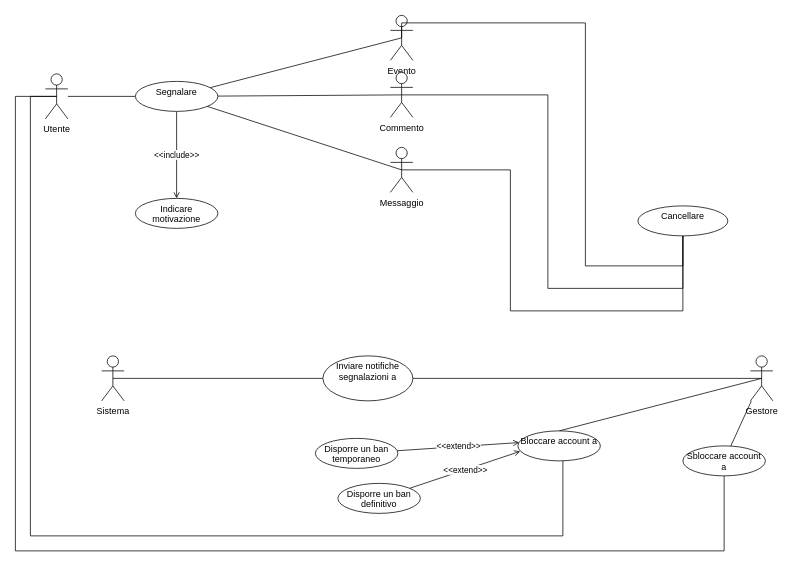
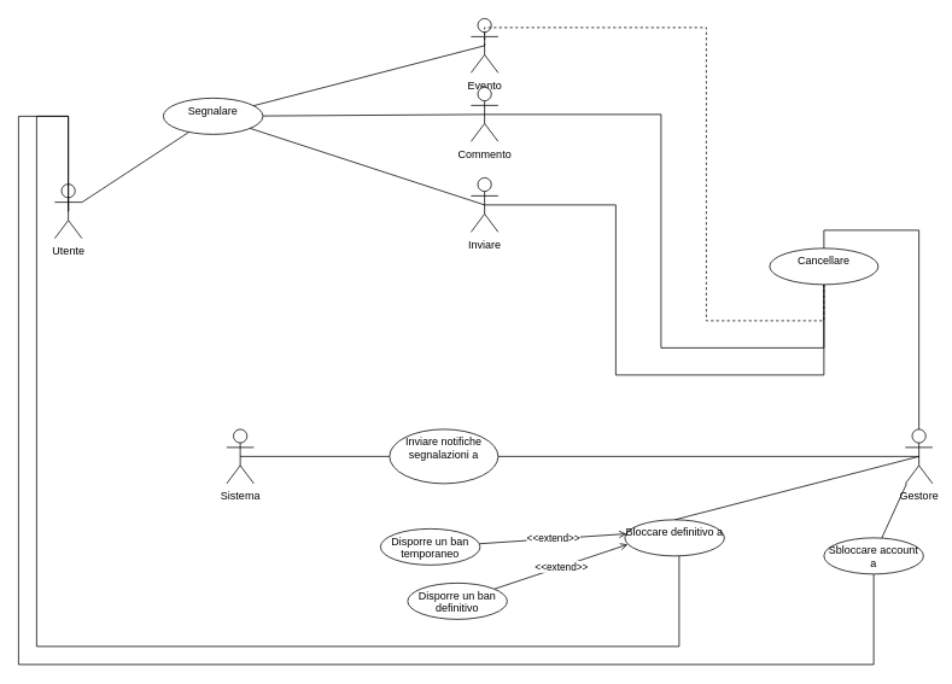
  <mxCell id="0" />
  <mxCell id="1" parent="0" />
  <mxCell id="2" value="" style="rounded=0;orthogonalLoop=1;jettySize=auto;html=1;endArrow=none;endFill=0;" parent="1" source="3" target="8" edge="1"><mxGeometry relative="1" as="geometry" /></mxCell>
- <mxCell id="3" value="Utente" style="shape=umlActor;verticalLabelPosition=bottom;verticalAlign=top;html=1;outlineConnect=0;" parent="1" vertex="1"><mxGeometry x="60" y="98" width="30" height="60" as="geometry" /></mxCell>
- <mxCell id="4" value="&amp;lt;&amp;lt;include&amp;gt;&amp;gt;" style="edgeStyle=none;rounded=0;orthogonalLoop=1;jettySize=auto;html=1;entryX=0.5;entryY=0;entryDx=0;entryDy=0;endArrow=open;endFill=0;" parent="1" source="8" target="9" edge="1"><mxGeometry relative="1" as="geometry" /></mxCell>
+ <mxCell id="3" value="Utente" style="shape=umlActor;verticalLabelPosition=bottom;verticalAlign=top;html=1;outlineConnect=0;" parent="1" vertex="1"><mxGeometry x="60" y="203" width="30" height="60" as="geometry" /></mxCell>
  <mxCell id="5" style="rounded=0;orthogonalLoop=1;jettySize=auto;html=1;entryX=0.5;entryY=0.5;entryDx=0;entryDy=0;entryPerimeter=0;endArrow=none;endFill=0;" parent="1" source="8" target="20" edge="1"><mxGeometry relative="1" as="geometry" /></mxCell>
  <mxCell id="6" style="edgeStyle=none;rounded=0;orthogonalLoop=1;jettySize=auto;html=1;entryX=0.5;entryY=0.5;entryDx=0;entryDy=0;entryPerimeter=0;endArrow=none;endFill=0;" parent="1" source="8" target="21" edge="1"><mxGeometry relative="1" as="geometry" /></mxCell>
  <mxCell id="7" style="edgeStyle=none;rounded=0;orthogonalLoop=1;jettySize=auto;html=1;entryX=0.5;entryY=0.5;entryDx=0;entryDy=0;entryPerimeter=0;endArrow=none;endFill=0;" parent="1" source="8" target="22" edge="1"><mxGeometry relative="1" as="geometry" /></mxCell>
  <mxCell id="8" value="Segnalare" style="ellipse;whiteSpace=wrap;html=1;verticalAlign=top;" parent="1" vertex="1"><mxGeometry x="180" y="108" width="110" height="40" as="geometry" /></mxCell>
- <mxCell id="9" value="Indicare motivazione" style="ellipse;whiteSpace=wrap;html=1;verticalAlign=top;" parent="1" vertex="1"><mxGeometry x="180" y="264" width="110" height="40" as="geometry" /></mxCell>
  <mxCell id="10" style="edgeStyle=none;rounded=0;orthogonalLoop=1;jettySize=auto;html=1;endArrow=none;endFill=0;exitX=0.5;exitY=0.5;exitDx=0;exitDy=0;exitPerimeter=0;" parent="1" source="11" target="13" edge="1"><mxGeometry relative="1" as="geometry" /></mxCell>
- <mxCell id="11" value="Sistema" style="shape=umlActor;verticalLabelPosition=bottom;verticalAlign=top;html=1;outlineConnect=0;" parent="1" vertex="1"><mxGeometry x="135" y="474" width="30" height="60" as="geometry" /></mxCell>
+ <mxCell id="11" value="Sistema" style="shape=umlActor;verticalLabelPosition=bottom;verticalAlign=top;html=1;outlineConnect=0;" parent="1" vertex="1"><mxGeometry x="250" y="474" width="30" height="60" as="geometry" /></mxCell>
  <mxCell id="12" style="edgeStyle=none;rounded=0;orthogonalLoop=1;jettySize=auto;html=1;entryX=0.5;entryY=0.5;entryDx=0;entryDy=0;entryPerimeter=0;endArrow=none;endFill=0;" parent="1" source="13" target="16" edge="1"><mxGeometry relative="1" as="geometry" /></mxCell>
  <mxCell id="13" value="Inviare notifiche segnalazioni a" style="ellipse;whiteSpace=wrap;html=1;verticalAlign=top;" parent="1" vertex="1"><mxGeometry x="430" y="474" width="120" height="60" as="geometry" /></mxCell>
  <mxCell id="14" style="edgeStyle=none;rounded=0;orthogonalLoop=1;jettySize=auto;html=1;endArrow=none;endFill=0;entryX=0.5;entryY=0;entryDx=0;entryDy=0;exitX=0.5;exitY=0.5;exitDx=0;exitDy=0;exitPerimeter=0;" parent="1" source="16" target="19" edge="1"><mxGeometry relative="1" as="geometry"><mxPoint x="860" y="334" as="targetPoint" /></mxGeometry></mxCell>
+ <mxCell id="15" value="" style="edgeStyle=orthogonalEdgeStyle;rounded=0;orthogonalLoop=1;jettySize=auto;html=1;endArrow=none;endFill=0;entryX=0.5;entryY=0;entryDx=0;entryDy=0;" parent="1" source="16" target="26" edge="1"><mxGeometry relative="1" as="geometry"><Array as="points"><mxPoint x="1015" y="254" /><mxPoint x="910" y="254" /></Array></mxGeometry></mxCell>
  <mxCell id="16" value="Gestore" style="shape=umlActor;verticalLabelPosition=bottom;verticalAlign=top;html=1;outlineConnect=0;" parent="1" vertex="1"><mxGeometry x="1000" y="474" width="30" height="60" as="geometry" /></mxCell>
  <mxCell id="17" style="edgeStyle=orthogonalEdgeStyle;rounded=0;orthogonalLoop=1;jettySize=auto;html=1;entryX=0.5;entryY=0.5;entryDx=0;entryDy=0;entryPerimeter=0;endArrow=none;endFill=0;" parent="1" source="19" target="3" edge="1"><mxGeometry relative="1" as="geometry"><Array as="points"><mxPoint x="750" y="714" /><mxPoint x="40" y="714" /><mxPoint x="40" y="128" /></Array></mxGeometry></mxCell>
  <mxCell id="18" value="&amp;lt;&amp;lt;extend&amp;gt;&amp;gt;" style="rounded=0;orthogonalLoop=1;jettySize=auto;html=1;endArrow=open;endFill=0;entryX=0.017;entryY=0.389;entryDx=0;entryDy=0;entryPerimeter=0;" parent="1" source="27" target="19" edge="1"><mxGeometry relative="1" as="geometry"><mxPoint x="680" y="584" as="targetPoint" /></mxGeometry></mxCell>
- <mxCell id="19" value="Bloccare account a" style="ellipse;whiteSpace=wrap;html=1;verticalAlign=top;" parent="1" vertex="1"><mxGeometry x="690" y="574" width="110" height="40" as="geometry" /></mxCell>
+ <mxCell id="19" value="Bloccare definitivo a" style="ellipse;whiteSpace=wrap;html=1;verticalAlign=top;" parent="1" vertex="1"><mxGeometry x="690" y="574" width="110" height="40" as="geometry" /></mxCell>
  <mxCell id="20" value="Evento" style="shape=umlActor;verticalLabelPosition=bottom;verticalAlign=top;html=1;outlineConnect=0;" parent="1" vertex="1"><mxGeometry x="520" y="20" width="30" height="60" as="geometry" /></mxCell>
  <mxCell id="21" value="Commento" style="shape=umlActor;verticalLabelPosition=bottom;verticalAlign=top;html=1;outlineConnect=0;" parent="1" vertex="1"><mxGeometry x="520" y="96" width="30" height="60" as="geometry" /></mxCell>
- <mxCell id="22" value="Messaggio" style="shape=umlActor;verticalLabelPosition=bottom;verticalAlign=top;html=1;outlineConnect=0;" parent="1" vertex="1"><mxGeometry x="520" y="196" width="30" height="60" as="geometry" /></mxCell>
- <mxCell id="23" style="edgeStyle=orthogonalEdgeStyle;rounded=0;orthogonalLoop=1;jettySize=auto;html=1;entryX=0.5;entryY=0.5;entryDx=0;entryDy=0;entryPerimeter=0;endArrow=none;endFill=0;" parent="1" source="26" target="20" edge="1"><mxGeometry relative="1" as="geometry"><Array as="points"><mxPoint x="910" y="354" /><mxPoint x="780" y="354" /><mxPoint x="780" y="30" /></Array></mxGeometry></mxCell>
+ <mxCell id="22" value="Inviare" style="shape=umlActor;verticalLabelPosition=bottom;verticalAlign=top;html=1;outlineConnect=0;" parent="1" vertex="1"><mxGeometry x="520" y="196" width="30" height="60" as="geometry" /></mxCell>
+ <mxCell id="23" style="edgeStyle=orthogonalEdgeStyle;rounded=0;orthogonalLoop=1;jettySize=auto;html=1;entryX=0.5;entryY=0.5;entryDx=0;entryDy=0;entryPerimeter=0;endArrow=none;endFill=0;dashed=1;" parent="1" source="26" target="20" edge="1"><mxGeometry relative="1" as="geometry"><Array as="points"><mxPoint x="910" y="354" /><mxPoint x="780" y="354" /><mxPoint x="780" y="30" /></Array></mxGeometry></mxCell>
  <mxCell id="24" style="edgeStyle=orthogonalEdgeStyle;rounded=0;orthogonalLoop=1;jettySize=auto;html=1;entryX=0.5;entryY=0.5;entryDx=0;entryDy=0;entryPerimeter=0;endArrow=none;endFill=0;" parent="1" source="26" target="21" edge="1"><mxGeometry relative="1" as="geometry"><Array as="points"><mxPoint x="910" y="384" /><mxPoint x="730" y="384" /><mxPoint x="730" y="126" /></Array></mxGeometry></mxCell>
  <mxCell id="25" style="edgeStyle=orthogonalEdgeStyle;rounded=0;orthogonalLoop=1;jettySize=auto;html=1;entryX=0.5;entryY=0.5;entryDx=0;entryDy=0;entryPerimeter=0;endArrow=none;endFill=0;" parent="1" source="26" target="22" edge="1"><mxGeometry relative="1" as="geometry"><Array as="points"><mxPoint x="910" y="414" /><mxPoint x="680" y="414" /><mxPoint x="680" y="226" /></Array></mxGeometry></mxCell>
  <mxCell id="26" value="Cancellare" style="ellipse;whiteSpace=wrap;html=1;verticalAlign=top;" parent="1" vertex="1"><mxGeometry x="850" y="274" width="120" height="40" as="geometry" /></mxCell>
  <mxCell id="27" value="Disporre un ban temporaneo" style="ellipse;whiteSpace=wrap;html=1;verticalAlign=top;" parent="1" vertex="1"><mxGeometry x="420" y="584" width="110" height="40" as="geometry" /></mxCell>
  <mxCell id="28" value="&amp;lt;&amp;lt;extend&amp;gt;&amp;gt;" style="rounded=0;orthogonalLoop=1;jettySize=auto;html=1;entryX=0.029;entryY=0.682;entryDx=0;entryDy=0;endArrow=open;endFill=0;entryPerimeter=0;" parent="1" source="29" target="19" edge="1"><mxGeometry relative="1" as="geometry" /></mxCell>
  <mxCell id="29" value="Disporre un ban definitivo" style="ellipse;whiteSpace=wrap;html=1;verticalAlign=top;" parent="1" vertex="1"><mxGeometry x="450" y="644" width="110" height="40" as="geometry" /></mxCell>
  <mxCell id="30" value="" style="edgeStyle=none;rounded=0;orthogonalLoop=1;jettySize=auto;html=1;endArrow=none;endFill=0;" parent="1" source="32" target="16" edge="1"><mxGeometry relative="1" as="geometry" /></mxCell>
  <mxCell id="31" style="edgeStyle=orthogonalEdgeStyle;rounded=0;orthogonalLoop=1;jettySize=auto;html=1;entryX=0.5;entryY=0.5;entryDx=0;entryDy=0;entryPerimeter=0;endArrow=none;endFill=0;" parent="1" source="32" target="3" edge="1"><mxGeometry relative="1" as="geometry"><Array as="points"><mxPoint x="965" y="734" /><mxPoint x="20" y="734" /><mxPoint x="20" y="128" /></Array></mxGeometry></mxCell>
  <mxCell id="32" value="Sbloccare account a" style="ellipse;whiteSpace=wrap;html=1;verticalAlign=top;" parent="1" vertex="1"><mxGeometry x="910" y="594" width="110" height="40" as="geometry" /></mxCell>
